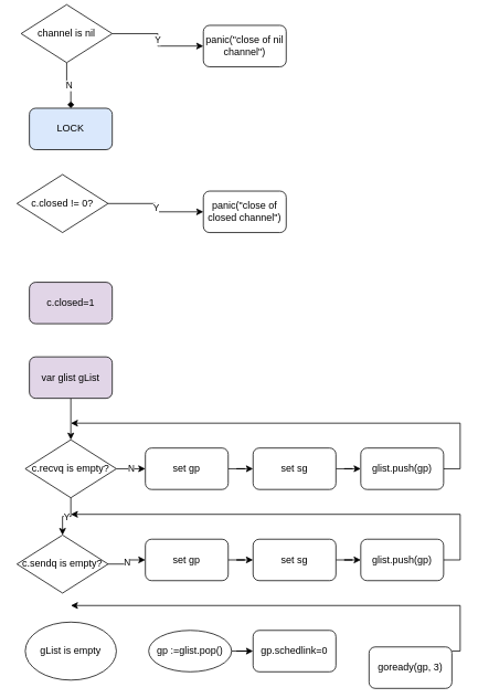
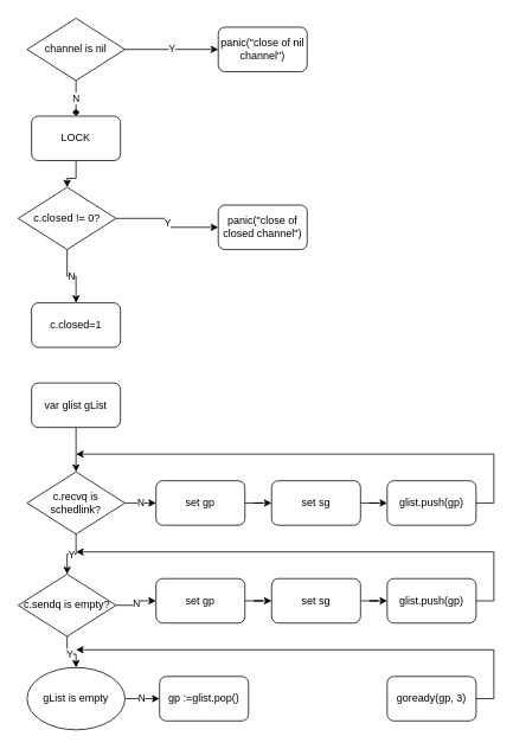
  <mxCell id="0" />
  <mxCell id="1" parent="0" />
  <mxCell id="2" value="Y" style="edgeStyle=orthogonalEdgeStyle;rounded=0;orthogonalLoop=1;jettySize=auto;html=1;" edge="1" parent="1" source="4" target="14"><mxGeometry relative="1" as="geometry" /></mxCell>
+ <mxCell id="3" value="N" style="edgeStyle=orthogonalEdgeStyle;rounded=0;orthogonalLoop=1;jettySize=auto;html=1;entryX=0.5;entryY=0;entryDx=0;entryDy=0;" edge="1" parent="1" source="4" target="11"><mxGeometry relative="1" as="geometry" /></mxCell>
  <mxCell id="4" value="c.closed != 0?" style="rhombus;whiteSpace=wrap;html=1;" vertex="1" parent="1"><mxGeometry x="20" y="210" width="110" height="70" as="geometry" /></mxCell>
  <mxCell id="5" value="panic(&quot;close of nil channel&quot;)" style="rounded=1;whiteSpace=wrap;html=1;" vertex="1" parent="1"><mxGeometry x="245" y="30" width="100" height="50" as="geometry" /></mxCell>
  <mxCell id="6" value="Y" style="edgeStyle=orthogonalEdgeStyle;rounded=0;orthogonalLoop=1;jettySize=auto;html=1;" edge="1" parent="1" source="8" target="5"><mxGeometry relative="1" as="geometry" /></mxCell>
  <mxCell id="7" value="N" style="edgeStyle=orthogonalEdgeStyle;rounded=0;orthogonalLoop=1;jettySize=auto;html=1;endArrow=diamond;" edge="1" parent="1" source="8" target="10"><mxGeometry relative="1" as="geometry" /></mxCell>
- <mxCell id="8" value="channel is nil" style="rhombus;whiteSpace=wrap;html=1;" vertex="1" parent="1"><mxGeometry x="25" y="5" width="110" height="70" as="geometry" /></mxCell>
- <mxCell id="10" value="LOCK" style="rounded=1;whiteSpace=wrap;html=1;fillColor=#dae8fc;" vertex="1" parent="1"><mxGeometry x="35" y="130" width="100" height="50" as="geometry" /></mxCell>
- <mxCell id="11" value="c.closed=1" style="rounded=1;whiteSpace=wrap;html=1;fillColor=#e1d5e7;" vertex="1" parent="1"><mxGeometry x="35" y="340" width="100" height="50" as="geometry" /></mxCell>
+ <mxCell id="8" value="channel is nil" style="rhombus;whiteSpace=wrap;html=1;" vertex="1" parent="1"><mxGeometry x="30" y="20" width="110" height="70" as="geometry" /></mxCell>
+ <mxCell id="9" style="edgeStyle=orthogonalEdgeStyle;rounded=0;orthogonalLoop=1;jettySize=auto;html=1;" edge="1" parent="1" source="10" target="4"><mxGeometry relative="1" as="geometry" /></mxCell>
+ <mxCell id="10" value="LOCK" style="rounded=1;whiteSpace=wrap;html=1;" vertex="1" parent="1"><mxGeometry x="35" y="130" width="100" height="50" as="geometry" /></mxCell>
+ <mxCell id="11" value="c.closed=1" style="rounded=1;whiteSpace=wrap;html=1;" vertex="1" parent="1"><mxGeometry x="35" y="340" width="100" height="50" as="geometry" /></mxCell>
  <mxCell id="12" style="edgeStyle=orthogonalEdgeStyle;rounded=0;orthogonalLoop=1;jettySize=auto;html=1;" edge="1" parent="1" source="13" target="17"><mxGeometry relative="1" as="geometry" /></mxCell>
- <mxCell id="13" value="var glist gList" style="rounded=1;whiteSpace=wrap;html=1;fillColor=#e1d5e7;" vertex="1" parent="1"><mxGeometry x="35" y="430" width="100" height="50" as="geometry" /></mxCell>
+ <mxCell id="13" value="var glist gList" style="rounded=1;whiteSpace=wrap;html=1;" vertex="1" parent="1"><mxGeometry x="35" y="430" width="100" height="50" as="geometry" /></mxCell>
  <mxCell id="14" value="panic(&quot;close of closed channel&quot;)" style="rounded=1;whiteSpace=wrap;html=1;" vertex="1" parent="1"><mxGeometry x="245" y="230" width="100" height="50" as="geometry" /></mxCell>
  <mxCell id="15" value="N" style="edgeStyle=orthogonalEdgeStyle;rounded=0;orthogonalLoop=1;jettySize=auto;html=1;entryX=0;entryY=0.5;entryDx=0;entryDy=0;" edge="1" parent="1" source="17"><mxGeometry relative="1" as="geometry"><mxPoint x="175" y="565" as="targetPoint" /></mxGeometry></mxCell>
  <mxCell id="16" value="Y" style="edgeStyle=orthogonalEdgeStyle;rounded=0;orthogonalLoop=1;jettySize=auto;html=1;" edge="1" parent="1" source="17" target="26"><mxGeometry relative="1" as="geometry" /></mxCell>
- <mxCell id="17" value="c.recvq is empty?" style="rhombus;whiteSpace=wrap;html=1;" vertex="1" parent="1"><mxGeometry x="30" y="530" width="110" height="70" as="geometry" /></mxCell>
+ <mxCell id="17" value="c.recvq is schedlink?" style="rhombus;whiteSpace=wrap;html=1;" vertex="1" parent="1"><mxGeometry x="30" y="530" width="110" height="70" as="geometry" /></mxCell>
  <mxCell id="18" value="" style="edgeStyle=orthogonalEdgeStyle;rounded=0;orthogonalLoop=1;jettySize=auto;html=1;" edge="1" parent="1" source="19" target="21"><mxGeometry relative="1" as="geometry" /></mxCell>
  <mxCell id="19" value="set gp" style="rounded=1;whiteSpace=wrap;html=1;" vertex="1" parent="1"><mxGeometry x="175" y="540" width="100" height="50" as="geometry" /></mxCell>
  <mxCell id="20" value="" style="edgeStyle=orthogonalEdgeStyle;rounded=0;orthogonalLoop=1;jettySize=auto;html=1;" edge="1" parent="1" source="21" target="23"><mxGeometry relative="1" as="geometry" /></mxCell>
  <mxCell id="21" value="set sg" style="rounded=1;whiteSpace=wrap;html=1;" vertex="1" parent="1"><mxGeometry x="305" y="540" width="100" height="50" as="geometry" /></mxCell>
  <mxCell id="22" style="edgeStyle=orthogonalEdgeStyle;rounded=0;orthogonalLoop=1;jettySize=auto;html=1;" edge="1" parent="1" source="23"><mxGeometry relative="1" as="geometry"><mxPoint x="85" y="510" as="targetPoint" /><Array as="points"><mxPoint x="555" y="565" /><mxPoint x="555" y="510" /></Array></mxGeometry></mxCell>
  <mxCell id="23" value="glist.push(gp)" style="rounded=1;whiteSpace=wrap;html=1;" vertex="1" parent="1"><mxGeometry x="435" y="540" width="100" height="50" as="geometry" /></mxCell>
  <mxCell id="24" value="N" style="edgeStyle=orthogonalEdgeStyle;rounded=0;orthogonalLoop=1;jettySize=auto;html=1;" edge="1" parent="1" source="26" target="28"><mxGeometry relative="1" as="geometry" /></mxCell>
+ <mxCell id="25" value="Y" style="edgeStyle=orthogonalEdgeStyle;rounded=0;orthogonalLoop=1;jettySize=auto;html=1;" edge="1" parent="1" source="26" target="34"><mxGeometry relative="1" as="geometry" /></mxCell>
  <mxCell id="26" value="c.sendq is empty?" style="rhombus;whiteSpace=wrap;html=1;" vertex="1" parent="1"><mxGeometry x="20" y="645" width="110" height="70" as="geometry" /></mxCell>
  <mxCell id="27" value="" style="edgeStyle=orthogonalEdgeStyle;rounded=0;orthogonalLoop=1;jettySize=auto;html=1;" edge="1" parent="1" source="28" target="30"><mxGeometry relative="1" as="geometry" /></mxCell>
  <mxCell id="28" value="set gp" style="rounded=1;whiteSpace=wrap;html=1;" vertex="1" parent="1"><mxGeometry x="175" y="650" width="100" height="50" as="geometry" /></mxCell>
  <mxCell id="29" value="" style="edgeStyle=orthogonalEdgeStyle;rounded=0;orthogonalLoop=1;jettySize=auto;html=1;" edge="1" parent="1" source="30" target="32"><mxGeometry relative="1" as="geometry" /></mxCell>
  <mxCell id="30" value="set sg" style="rounded=1;whiteSpace=wrap;html=1;" vertex="1" parent="1"><mxGeometry x="305" y="650" width="100" height="50" as="geometry" /></mxCell>
  <mxCell id="31" style="edgeStyle=orthogonalEdgeStyle;rounded=0;orthogonalLoop=1;jettySize=auto;html=1;" edge="1" parent="1" source="32"><mxGeometry relative="1" as="geometry"><mxPoint x="85" y="620" as="targetPoint" /><Array as="points"><mxPoint x="555" y="675" /><mxPoint x="555" y="620" /></Array></mxGeometry></mxCell>
  <mxCell id="32" value="glist.push(gp)" style="rounded=1;whiteSpace=wrap;html=1;" vertex="1" parent="1"><mxGeometry x="435" y="650" width="100" height="50" as="geometry" /></mxCell>
+ <mxCell id="33" value="N" style="edgeStyle=orthogonalEdgeStyle;rounded=0;orthogonalLoop=1;jettySize=auto;html=1;" edge="1" parent="1" source="34" target="36"><mxGeometry relative="1" as="geometry" /></mxCell>
  <mxCell id="34" value="gList is empty" style="ellipse;whiteSpace=wrap;html=1;" vertex="1" parent="1"><mxGeometry x="30" y="750" width="110" height="70" as="geometry" /></mxCell>
- <mxCell id="35" value="" style="edgeStyle=orthogonalEdgeStyle;rounded=0;orthogonalLoop=1;jettySize=auto;html=1;" edge="1" parent="1" source="36" target="37"><mxGeometry relative="1" as="geometry" /></mxCell>
- <mxCell id="36" value="gp :=glist.pop()" style="ellipse;whiteSpace=wrap;html=1;" vertex="1" parent="1"><mxGeometry x="179" y="760" width="100" height="50" as="geometry" /></mxCell>
- <mxCell id="37" value="gp.schedlink=0" style="rounded=1;whiteSpace=wrap;html=1;" vertex="1" parent="1"><mxGeometry x="305" y="760" width="100" height="50" as="geometry" /></mxCell>
+ <mxCell id="36" value="gp :=glist.pop()" style="rounded=1;whiteSpace=wrap;html=1;" vertex="1" parent="1"><mxGeometry x="179" y="760" width="100" height="50" as="geometry" /></mxCell>
  <mxCell id="38" style="edgeStyle=orthogonalEdgeStyle;rounded=0;orthogonalLoop=1;jettySize=auto;html=1;" edge="1" parent="1" source="39"><mxGeometry relative="1" as="geometry"><mxPoint x="85" y="730" as="targetPoint" /><Array as="points"><mxPoint x="555" y="785" /><mxPoint x="555" y="730" /></Array></mxGeometry></mxCell>
- <mxCell id="39" value="goready(gp, 3)" style="rounded=1;whiteSpace=wrap;html=1;" vertex="1" parent="1"><mxGeometry x="445" y="780" width="100" height="50" as="geometry" /></mxCell>
+ <mxCell id="39" value="goready(gp, 3)" style="rounded=1;whiteSpace=wrap;html=1;" vertex="1" parent="1"><mxGeometry x="435" y="760" width="100" height="50" as="geometry" /></mxCell>
